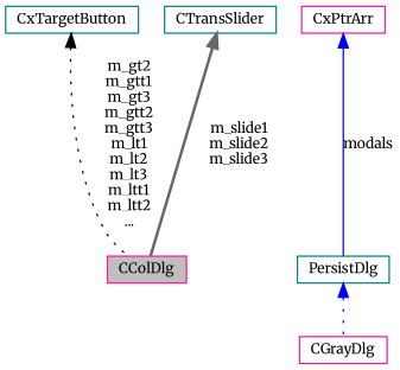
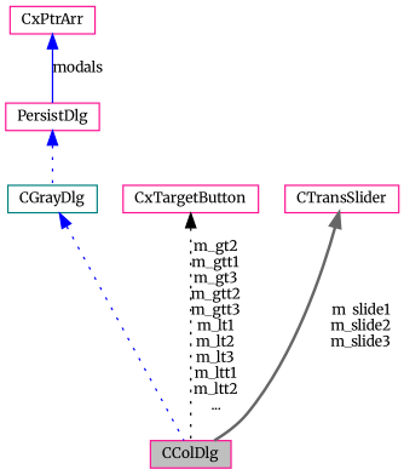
  digraph {
    fontname=Merriweather
    node [color=deeppink fillcolor=white fontname=Merriweather fontsize=10 shape=record style=filled]
    edge [color=blue dir=back fontname=Merriweather fontsize=10 labelfontname=FreeSans labelfontsize=10 style=dotted]
    n1 [fillcolor=grey75 fontcolor=black height=0.2 label=CColDlg width=0.4]
-   n2 [height=0.2 label=CGrayDlg width=0.4]
-   n3 [color=teal height=0.2 label=PersistDlg width=0.4]
+   n2 [color=teal height=0.2 label=CGrayDlg width=0.4]
+   n3 [height=0.2 label=PersistDlg width=0.4]
    n4 [height=0.2 label=CxPtrArr width=0.4]
-   n5 [color=teal height=0.2 label=CxTargetButton width=0.4]
-   n6 [color=teal height=0.2 label=CTransSlider width=0.4]
+   n5 [height=0.2 label=CxTargetButton width=0.4]
+   n6 [height=0.2 label=CTransSlider width=0.4]
+   n2 -> n1
    n3 -> n2
    n4 -> n3 [label=modals style=solid]
    n5 -> n1 [color=black label="m_gt2\nm_gtt1\nm_gt3\nm_gtt2\nm_gtt3\nm_lt1\nm_lt2\nm_lt3\nm_ltt1\nm_ltt2\n..."]
    n6 -> n1 [color=gray40 label="m_slide1\nm_slide2\nm_slide3" style=bold]
  }
